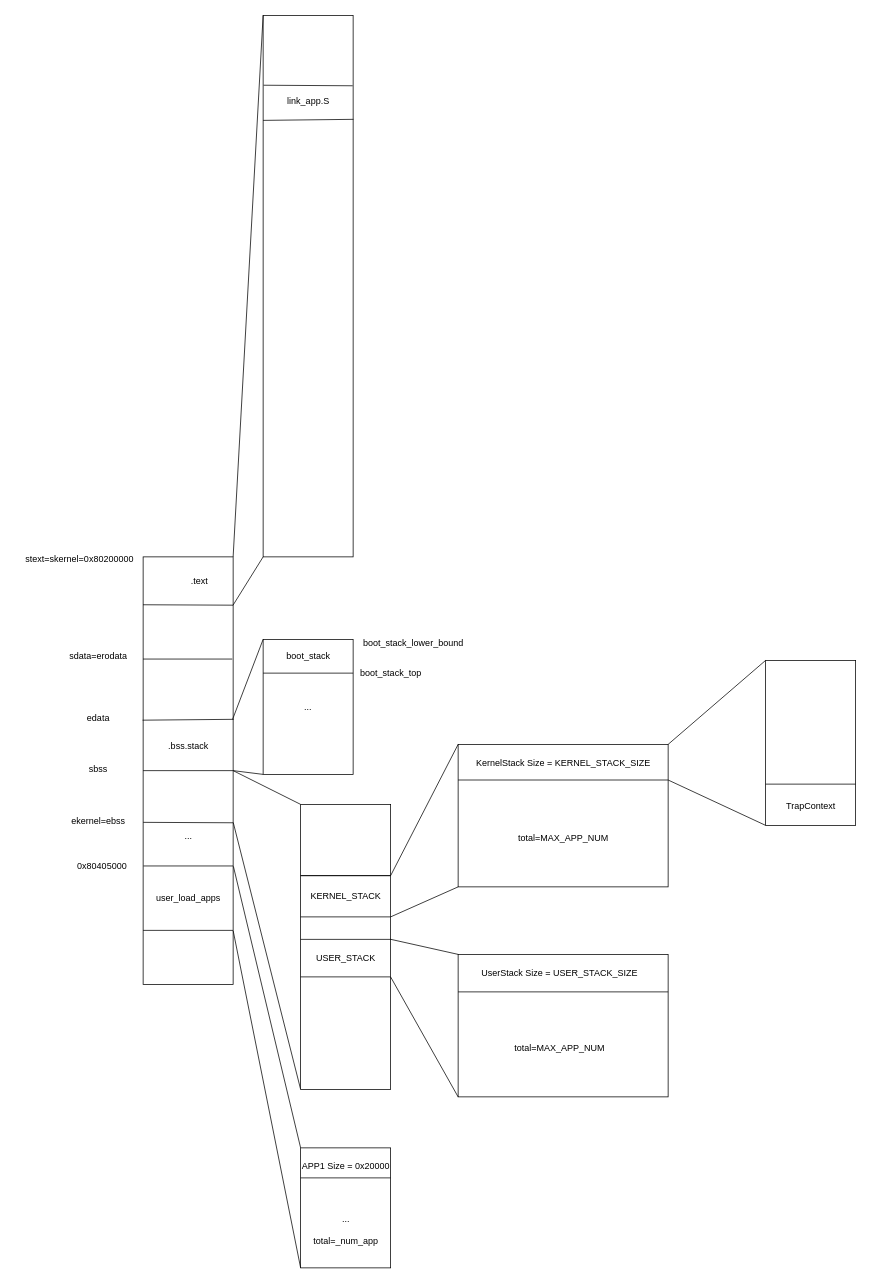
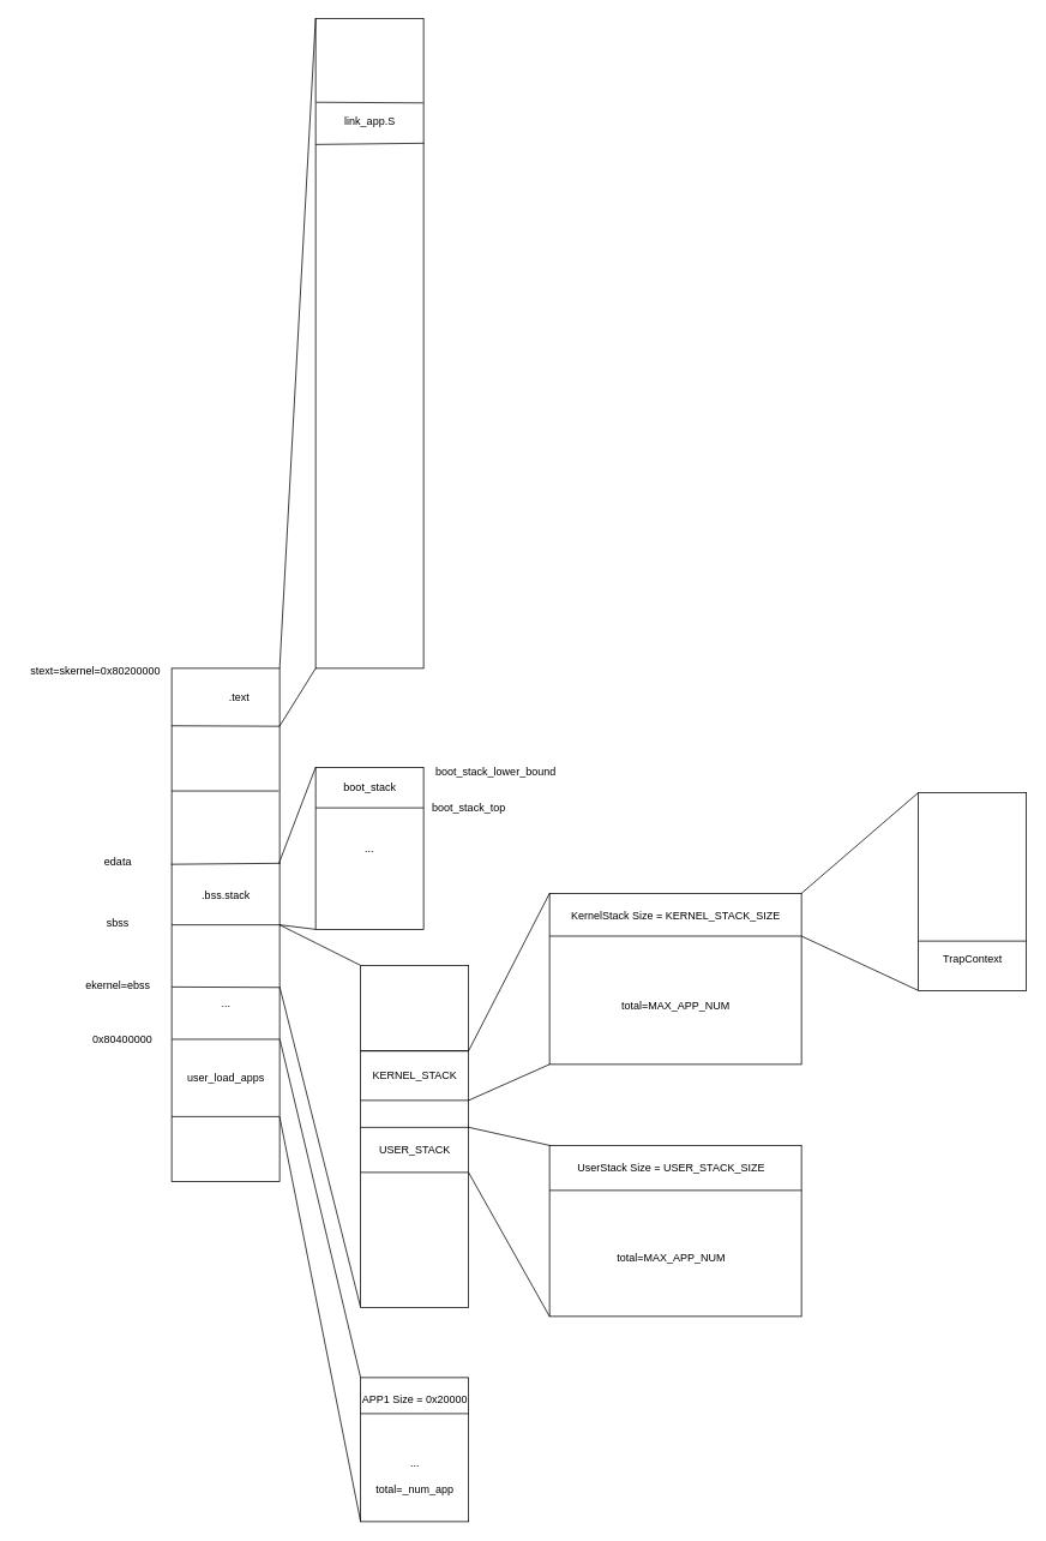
  <mxCell id="0" />
  <mxCell id="1" parent="0" />
  <mxCell id="2" value="" style="rounded=0;whiteSpace=wrap;html=1;" vertex="1" parent="1"><mxGeometry x="400" y="1530" width="120" height="160" as="geometry" /></mxCell>
  <mxCell id="3" value="" style="rounded=0;whiteSpace=wrap;html=1;" vertex="1" parent="1"><mxGeometry x="190" y="742" width="120" height="570" as="geometry" /></mxCell>
  <mxCell id="4" value="stext=skernel=0x80200000" style="text;html=1;align=center;verticalAlign=middle;resizable=0;points=[];autosize=1;strokeColor=none;fillColor=none;" vertex="1" parent="1"><mxGeometry x="20" y="730" width="170" height="30" as="geometry" /></mxCell>
- <mxCell id="5" value="sdata=erodata" style="text;html=1;align=center;verticalAlign=middle;resizable=0;points=[];autosize=1;strokeColor=none;fillColor=none;" vertex="1" parent="1"><mxGeometry x="80" y="860" width="100" height="30" as="geometry" /></mxCell>
  <mxCell id="6" value="edata" style="text;html=1;align=center;verticalAlign=middle;resizable=0;points=[];autosize=1;strokeColor=none;fillColor=none;" vertex="1" parent="1"><mxGeometry x="105" y="942" width="50" height="30" as="geometry" /></mxCell>
  <mxCell id="7" value="sbss" style="text;html=1;align=center;verticalAlign=middle;resizable=0;points=[];autosize=1;strokeColor=none;fillColor=none;" vertex="1" parent="1"><mxGeometry x="105" y="1010" width="50" height="30" as="geometry" /></mxCell>
  <mxCell id="8" value="ekernel=ebss" style="text;html=1;align=center;verticalAlign=middle;resizable=0;points=[];autosize=1;strokeColor=none;fillColor=none;" vertex="1" parent="1"><mxGeometry x="80" y="1080" width="100" height="30" as="geometry" /></mxCell>
  <mxCell id="9" value="" style="endArrow=none;html=1;rounded=0;exitX=-0.001;exitY=0.112;exitDx=0;exitDy=0;exitPerimeter=0;entryX=1;entryY=0.113;entryDx=0;entryDy=0;entryPerimeter=0;" edge="1" parent="1" source="3" target="3"><mxGeometry width="50" height="50" relative="1" as="geometry"><mxPoint x="300" y="872" as="sourcePoint" /><mxPoint x="350" y="822" as="targetPoint" /></mxGeometry></mxCell>
  <mxCell id="10" value="" style="endArrow=none;html=1;rounded=0;exitX=-0.001;exitY=0.239;exitDx=0;exitDy=0;exitPerimeter=0;entryX=0.991;entryY=0.239;entryDx=0;entryDy=0;entryPerimeter=0;" edge="1" parent="1" source="3" target="3"><mxGeometry width="50" height="50" relative="1" as="geometry"><mxPoint x="300" y="872" as="sourcePoint" /><mxPoint x="350" y="822" as="targetPoint" /></mxGeometry></mxCell>
  <mxCell id="11" value="" style="endArrow=none;html=1;rounded=0;exitX=-0.006;exitY=0.382;exitDx=0;exitDy=0;exitPerimeter=0;entryX=1.007;entryY=0.38;entryDx=0;entryDy=0;entryPerimeter=0;" edge="1" parent="1" source="3" target="3"><mxGeometry width="50" height="50" relative="1" as="geometry"><mxPoint x="300" y="922" as="sourcePoint" /><mxPoint x="350" y="872" as="targetPoint" /></mxGeometry></mxCell>
  <mxCell id="12" value="" style="endArrow=none;html=1;rounded=0;exitX=0;exitY=0.5;exitDx=0;exitDy=0;entryX=1;entryY=0.5;entryDx=0;entryDy=0;" edge="1" parent="1" source="3" target="3"><mxGeometry width="50" height="50" relative="1" as="geometry"><mxPoint x="300" y="1022" as="sourcePoint" /><mxPoint x="350" y="972" as="targetPoint" /></mxGeometry></mxCell>
  <mxCell id="13" value="" style="endArrow=none;html=1;rounded=0;exitX=0.001;exitY=0.621;exitDx=0;exitDy=0;exitPerimeter=0;entryX=1.003;entryY=0.622;entryDx=0;entryDy=0;entryPerimeter=0;" edge="1" parent="1" source="3" target="3"><mxGeometry width="50" height="50" relative="1" as="geometry"><mxPoint x="300" y="1062" as="sourcePoint" /><mxPoint x="309" y="1096" as="targetPoint" /></mxGeometry></mxCell>
  <mxCell id="14" value=".bss.stack" style="text;html=1;align=center;verticalAlign=middle;resizable=0;points=[];autosize=1;strokeColor=none;fillColor=none;" vertex="1" parent="1"><mxGeometry x="210" y="980" width="80" height="30" as="geometry" /></mxCell>
  <mxCell id="15" value="..." style="rounded=0;whiteSpace=wrap;html=1;" vertex="1" parent="1"><mxGeometry x="350" y="852" width="120" height="180" as="geometry" /></mxCell>
  <mxCell id="16" value="" style="endArrow=none;html=1;rounded=0;exitX=0.994;exitY=0.38;exitDx=0;exitDy=0;exitPerimeter=0;entryX=0;entryY=0;entryDx=0;entryDy=0;" edge="1" parent="1" source="3" target="15"><mxGeometry width="50" height="50" relative="1" as="geometry"><mxPoint x="300" y="1022" as="sourcePoint" /><mxPoint x="350" y="972" as="targetPoint" /></mxGeometry></mxCell>
  <mxCell id="17" value="" style="endArrow=none;html=1;rounded=0;exitX=1;exitY=0.5;exitDx=0;exitDy=0;entryX=0;entryY=1;entryDx=0;entryDy=0;" edge="1" parent="1" source="3" target="15"><mxGeometry width="50" height="50" relative="1" as="geometry"><mxPoint x="300" y="1022" as="sourcePoint" /><mxPoint x="350" y="972" as="targetPoint" /></mxGeometry></mxCell>
  <mxCell id="18" value="boot_stack_lower_bound" style="text;html=1;align=center;verticalAlign=middle;resizable=0;points=[];autosize=1;strokeColor=none;fillColor=none;" vertex="1" parent="1"><mxGeometry x="470" y="842" width="160" height="30" as="geometry" /></mxCell>
  <mxCell id="19" value="" style="endArrow=none;html=1;rounded=0;exitX=1;exitY=0.25;exitDx=0;exitDy=0;entryX=0;entryY=0.25;entryDx=0;entryDy=0;" edge="1" parent="1" source="15" target="15"><mxGeometry width="50" height="50" relative="1" as="geometry"><mxPoint x="300" y="1022" as="sourcePoint" /><mxPoint x="350" y="972" as="targetPoint" /></mxGeometry></mxCell>
  <mxCell id="20" value="boot_stack_top" style="text;html=1;align=center;verticalAlign=middle;resizable=0;points=[];autosize=1;strokeColor=none;fillColor=none;" vertex="1" parent="1"><mxGeometry x="470" y="882" width="100" height="30" as="geometry" /></mxCell>
  <mxCell id="21" value="boot_stack" style="text;html=1;align=center;verticalAlign=middle;resizable=0;points=[];autosize=1;strokeColor=none;fillColor=none;" vertex="1" parent="1"><mxGeometry x="370" y="860" width="80" height="30" as="geometry" /></mxCell>
  <mxCell id="22" value="..." style="text;html=1;align=center;verticalAlign=middle;resizable=0;points=[];autosize=1;strokeColor=none;fillColor=none;" vertex="1" parent="1"><mxGeometry x="235" y="1100" width="30" height="30" as="geometry" /></mxCell>
  <mxCell id="23" value=".text" style="text;html=1;align=center;verticalAlign=middle;resizable=0;points=[];autosize=1;strokeColor=none;fillColor=none;" vertex="1" parent="1"><mxGeometry x="240" y="760" width="50" height="30" as="geometry" /></mxCell>
  <mxCell id="24" value="" style="endArrow=none;html=1;rounded=0;exitX=1;exitY=0.5;exitDx=0;exitDy=0;entryX=0;entryY=0;entryDx=0;entryDy=0;" edge="1" parent="1" source="3" target="26"><mxGeometry width="50" height="50" relative="1" as="geometry"><mxPoint x="330" y="1042" as="sourcePoint" /><mxPoint x="420" y="1062" as="targetPoint" /></mxGeometry></mxCell>
  <mxCell id="25" value="" style="endArrow=none;html=1;rounded=0;exitX=1.002;exitY=0.622;exitDx=0;exitDy=0;exitPerimeter=0;entryX=0;entryY=1;entryDx=0;entryDy=0;" edge="1" parent="1" source="3" target="26"><mxGeometry width="50" height="50" relative="1" as="geometry"><mxPoint x="470" y="1172" as="sourcePoint" /><mxPoint x="360" y="1192" as="targetPoint" /></mxGeometry></mxCell>
  <mxCell id="26" value="" style="rounded=0;whiteSpace=wrap;html=1;" vertex="1" parent="1"><mxGeometry x="400" y="1072" width="120" height="380" as="geometry" /></mxCell>
  <mxCell id="27" value="" style="endArrow=none;html=1;rounded=0;exitX=0;exitY=0.25;exitDx=0;exitDy=0;entryX=1;entryY=0.25;entryDx=0;entryDy=0;" edge="1" parent="1" source="26" target="26"><mxGeometry width="50" height="50" relative="1" as="geometry"><mxPoint x="500" y="1202" as="sourcePoint" /><mxPoint x="550" y="1152" as="targetPoint" /></mxGeometry></mxCell>
  <mxCell id="28" value="" style="endArrow=none;html=1;rounded=0;exitX=0;exitY=0.25;exitDx=0;exitDy=0;entryX=1;entryY=0.25;entryDx=0;entryDy=0;" edge="1" parent="1"><mxGeometry width="50" height="50" relative="1" as="geometry"><mxPoint x="400" y="1222" as="sourcePoint" /><mxPoint x="520" y="1222" as="targetPoint" /></mxGeometry></mxCell>
  <mxCell id="29" value="" style="endArrow=none;html=1;rounded=0;exitX=0;exitY=0.25;exitDx=0;exitDy=0;entryX=1;entryY=0.25;entryDx=0;entryDy=0;" edge="1" parent="1"><mxGeometry width="50" height="50" relative="1" as="geometry"><mxPoint x="400" y="1302" as="sourcePoint" /><mxPoint x="520" y="1302" as="targetPoint" /></mxGeometry></mxCell>
  <mxCell id="30" value="" style="endArrow=none;html=1;rounded=0;exitX=0;exitY=0.25;exitDx=0;exitDy=0;entryX=1;entryY=0.25;entryDx=0;entryDy=0;" edge="1" parent="1"><mxGeometry width="50" height="50" relative="1" as="geometry"><mxPoint x="400" y="1252" as="sourcePoint" /><mxPoint x="520" y="1252" as="targetPoint" /></mxGeometry></mxCell>
  <mxCell id="31" value="KERNEL_STACK" style="text;html=1;align=center;verticalAlign=middle;resizable=0;points=[];autosize=1;strokeColor=none;fillColor=none;" vertex="1" parent="1"><mxGeometry x="400" y="1180" width="120" height="30" as="geometry" /></mxCell>
  <mxCell id="32" value="USER_STACK" style="text;html=1;align=center;verticalAlign=middle;resizable=0;points=[];autosize=1;strokeColor=none;fillColor=none;" vertex="1" parent="1"><mxGeometry x="410" y="1262" width="100" height="30" as="geometry" /></mxCell>
  <mxCell id="33" value="" style="rounded=0;whiteSpace=wrap;html=1;" vertex="1" parent="1"><mxGeometry x="610" y="992" width="280" height="190" as="geometry" /></mxCell>
  <mxCell id="34" value="" style="rounded=0;whiteSpace=wrap;html=1;" vertex="1" parent="1"><mxGeometry x="610" y="1272" width="280" height="190" as="geometry" /></mxCell>
  <mxCell id="35" value="" style="endArrow=none;html=1;rounded=0;exitX=1;exitY=0.25;exitDx=0;exitDy=0;entryX=0;entryY=0;entryDx=0;entryDy=0;" edge="1" parent="1" source="26" target="33"><mxGeometry width="50" height="50" relative="1" as="geometry"><mxPoint x="590" y="1222" as="sourcePoint" /><mxPoint x="640" y="1172" as="targetPoint" /></mxGeometry></mxCell>
  <mxCell id="36" value="" style="endArrow=none;html=1;rounded=0;entryX=0;entryY=1;entryDx=0;entryDy=0;" edge="1" parent="1" target="33"><mxGeometry width="50" height="50" relative="1" as="geometry"><mxPoint x="520" y="1222" as="sourcePoint" /><mxPoint x="650" y="1132" as="targetPoint" /></mxGeometry></mxCell>
  <mxCell id="37" value="" style="endArrow=none;html=1;rounded=0;exitX=0.994;exitY=0.473;exitDx=0;exitDy=0;exitPerimeter=0;entryX=0;entryY=0;entryDx=0;entryDy=0;" edge="1" parent="1" source="26" target="34"><mxGeometry width="50" height="50" relative="1" as="geometry"><mxPoint x="530" y="1392" as="sourcePoint" /><mxPoint x="580" y="1342" as="targetPoint" /></mxGeometry></mxCell>
  <mxCell id="38" value="" style="endArrow=none;html=1;rounded=0;exitX=1.001;exitY=0.606;exitDx=0;exitDy=0;exitPerimeter=0;entryX=0;entryY=1;entryDx=0;entryDy=0;" edge="1" parent="1" source="26" target="34"><mxGeometry width="50" height="50" relative="1" as="geometry"><mxPoint x="550" y="1322" as="sourcePoint" /><mxPoint x="590" y="1332" as="targetPoint" /></mxGeometry></mxCell>
  <mxCell id="39" value="" style="endArrow=none;html=1;rounded=0;exitX=0;exitY=0.25;exitDx=0;exitDy=0;" edge="1" parent="1" target="33"><mxGeometry width="50" height="50" relative="1" as="geometry"><mxPoint x="610" y="1022" as="sourcePoint" /><mxPoint x="730" y="1022" as="targetPoint" /></mxGeometry></mxCell>
  <mxCell id="40" value="" style="endArrow=none;html=1;rounded=0;exitX=0;exitY=0.25;exitDx=0;exitDy=0;entryX=1;entryY=0.25;entryDx=0;entryDy=0;" edge="1" parent="1"><mxGeometry width="50" height="50" relative="1" as="geometry"><mxPoint x="400" y="1167" as="sourcePoint" /><mxPoint x="520" y="1167" as="targetPoint" /></mxGeometry></mxCell>
  <mxCell id="41" value="" style="endArrow=none;html=1;rounded=0;exitX=0;exitY=0.25;exitDx=0;exitDy=0;" edge="1" parent="1" target="34"><mxGeometry width="50" height="50" relative="1" as="geometry"><mxPoint x="610" y="1302" as="sourcePoint" /><mxPoint x="730" y="1302" as="targetPoint" /></mxGeometry></mxCell>
  <mxCell id="42" value="KernelStack Size = KERNEL_STACK_SIZE" style="text;html=1;align=center;verticalAlign=middle;resizable=0;points=[];autosize=1;strokeColor=none;fillColor=none;" vertex="1" parent="1"><mxGeometry x="620" y="1002" width="260" height="30" as="geometry" /></mxCell>
  <mxCell id="43" value="UserStack Size =&amp;nbsp;USER_STACK_SIZE&lt;span style=&quot;font-family: monospace; font-size: 0px; text-align: start;&quot;&gt;%3CmxGraphModel%3E%3Croot%3E%3CmxCell%20id%3D%220%22%2F%3E%3CmxCell%20id%3D%221%22%20parent%3D%220%22%2F%3E%3CmxCell%20id%3D%222%22%20value%3D%22%22%20style%3D%22endArrow%3Dnone%3Bhtml%3D1%3Brounded%3D0%3BexitX%3D0%3BexitY%3D0.25%3BexitDx%3D0%3BexitDy%3D0%3BentryX%3D1%3BentryY%3D0.25%3BentryDx%3D0%3BentryDy%3D0%3B%22%20edge%3D%221%22%20parent%3D%221%22%3E%3CmxGeometry%20width%3D%2250%22%20height%3D%2250%22%20relative%3D%221%22%20as%3D%22geometry%22%3E%3CmxPoint%20x%3D%22560%22%20y%3D%22398%22%20as%3D%22sourcePoint%22%2F%3E%3CmxPoint%20x%3D%22770%22%20y%3D%22398%22%20as%3D%22targetPoint%22%2F%3E%3C%2FmxGeometry%3E%3C%2FmxCell%3E%3C%2Froot%3E%3C%2FmxGraphModel%3E&lt;/span&gt;" style="text;html=1;align=center;verticalAlign=middle;resizable=0;points=[];autosize=1;strokeColor=none;fillColor=none;" vertex="1" parent="1"><mxGeometry x="630" y="1282" width="230" height="30" as="geometry" /></mxCell>
  <mxCell id="44" value="total=MAX_APP_NUM" style="text;html=1;align=center;verticalAlign=middle;resizable=0;points=[];autosize=1;strokeColor=none;fillColor=none;" vertex="1" parent="1"><mxGeometry x="680" y="1102" width="140" height="30" as="geometry" /></mxCell>
  <mxCell id="45" value="total=MAX_APP_NUM" style="text;html=1;align=center;verticalAlign=middle;resizable=0;points=[];autosize=1;strokeColor=none;fillColor=none;" vertex="1" parent="1"><mxGeometry x="675" y="1382" width="140" height="30" as="geometry" /></mxCell>
  <mxCell id="46" value="" style="endArrow=none;html=1;rounded=0;exitX=0;exitY=0.25;exitDx=0;exitDy=0;entryX=1;entryY=0.25;entryDx=0;entryDy=0;" edge="1" parent="1" source="33" target="33"><mxGeometry width="50" height="50" relative="1" as="geometry"><mxPoint x="680" y="1092" as="sourcePoint" /><mxPoint x="730" y="1042" as="targetPoint" /></mxGeometry></mxCell>
  <mxCell id="47" value="" style="endArrow=none;html=1;rounded=0;exitX=0;exitY=0.25;exitDx=0;exitDy=0;entryX=1;entryY=0.25;entryDx=0;entryDy=0;" edge="1" parent="1"><mxGeometry width="50" height="50" relative="1" as="geometry"><mxPoint x="610" y="1322" as="sourcePoint" /><mxPoint x="890" y="1322" as="targetPoint" /></mxGeometry></mxCell>
  <mxCell id="48" value="" style="rounded=0;whiteSpace=wrap;html=1;" vertex="1" parent="1"><mxGeometry x="1020" y="880" width="120" height="220" as="geometry" /></mxCell>
  <mxCell id="49" value="" style="endArrow=none;html=1;rounded=0;exitX=1;exitY=0;exitDx=0;exitDy=0;entryX=0;entryY=0;entryDx=0;entryDy=0;" edge="1" parent="1" source="33" target="48"><mxGeometry width="50" height="50" relative="1" as="geometry"><mxPoint x="790" y="910" as="sourcePoint" /><mxPoint x="950" y="850" as="targetPoint" /></mxGeometry></mxCell>
  <mxCell id="50" value="" style="endArrow=none;html=1;rounded=0;exitX=1;exitY=0.25;exitDx=0;exitDy=0;entryX=0;entryY=1;entryDx=0;entryDy=0;" edge="1" parent="1" source="33" target="48"><mxGeometry width="50" height="50" relative="1" as="geometry"><mxPoint x="870" y="1020" as="sourcePoint" /><mxPoint x="920" y="970" as="targetPoint" /></mxGeometry></mxCell>
  <mxCell id="51" value="" style="endArrow=none;html=1;rounded=0;exitX=0;exitY=0.75;exitDx=0;exitDy=0;entryX=1;entryY=0.75;entryDx=0;entryDy=0;" edge="1" parent="1" source="48" target="48"><mxGeometry width="50" height="50" relative="1" as="geometry"><mxPoint x="870" y="1020" as="sourcePoint" /><mxPoint x="920" y="970" as="targetPoint" /></mxGeometry></mxCell>
- <mxCell id="52" value="TrapContext" style="text;html=1;align=center;verticalAlign=middle;resizable=0;points=[];autosize=1;strokeColor=none;fillColor=none;" vertex="1" parent="1"><mxGeometry x="1035" y="1060" width="90" height="30" as="geometry" /></mxCell>
+ <mxCell id="52" value="TrapContext" style="text;html=1;align=center;verticalAlign=middle;resizable=0;points=[];autosize=1;strokeColor=none;fillColor=none;" vertex="1" parent="1"><mxGeometry x="1035" y="1050" width="90" height="30" as="geometry" /></mxCell>
  <mxCell id="53" value="" style="rounded=0;whiteSpace=wrap;html=1;" vertex="1" parent="1"><mxGeometry x="350" y="20" width="120" height="722" as="geometry" /></mxCell>
  <mxCell id="54" value="" style="endArrow=none;html=1;rounded=0;exitX=1;exitY=0;exitDx=0;exitDy=0;entryX=0;entryY=0;entryDx=0;entryDy=0;" edge="1" parent="1" source="3" target="53"><mxGeometry width="50" height="50" relative="1" as="geometry"><mxPoint x="310" y="740" as="sourcePoint" /><mxPoint x="290" y="620" as="targetPoint" /></mxGeometry></mxCell>
  <mxCell id="55" value="" style="endArrow=none;html=1;rounded=0;exitX=0.999;exitY=0.113;exitDx=0;exitDy=0;exitPerimeter=0;entryX=0;entryY=1;entryDx=0;entryDy=0;" edge="1" parent="1" source="3" target="53"><mxGeometry width="50" height="50" relative="1" as="geometry"><mxPoint x="320" y="800" as="sourcePoint" /><mxPoint x="330" y="830" as="targetPoint" /></mxGeometry></mxCell>
  <mxCell id="56" value="" style="endArrow=none;html=1;rounded=0;exitX=0.005;exitY=0.129;exitDx=0;exitDy=0;exitPerimeter=0;entryX=0.995;entryY=0.13;entryDx=0;entryDy=0;entryPerimeter=0;" edge="1" parent="1" source="53" target="53"><mxGeometry width="50" height="50" relative="1" as="geometry"><mxPoint x="460" y="210" as="sourcePoint" /><mxPoint x="510" y="160" as="targetPoint" /></mxGeometry></mxCell>
  <mxCell id="57" value="" style="endArrow=none;html=1;rounded=0;exitX=0.005;exitY=0.129;exitDx=0;exitDy=0;exitPerimeter=0;entryX=1.004;entryY=0.192;entryDx=0;entryDy=0;entryPerimeter=0;" edge="1" parent="1" target="53"><mxGeometry width="50" height="50" relative="1" as="geometry"><mxPoint x="350" y="160" as="sourcePoint" /><mxPoint x="468" y="161" as="targetPoint" /></mxGeometry></mxCell>
  <mxCell id="58" value="link_app.S" style="text;html=1;align=center;verticalAlign=middle;resizable=0;points=[];autosize=1;strokeColor=none;fillColor=none;" vertex="1" parent="1"><mxGeometry x="370" y="120" width="80" height="30" as="geometry" /></mxCell>
- <mxCell id="59" value="0x80405000" style="text;html=1;align=center;verticalAlign=middle;resizable=0;points=[];autosize=1;strokeColor=none;fillColor=none;" vertex="1" parent="1"><mxGeometry x="90" y="1140" width="90" height="30" as="geometry" /></mxCell>
+ <mxCell id="59" value="0x80400000" style="text;html=1;align=center;verticalAlign=middle;resizable=0;points=[];autosize=1;strokeColor=none;fillColor=none;" vertex="1" parent="1"><mxGeometry x="90" y="1140" width="90" height="30" as="geometry" /></mxCell>
  <mxCell id="60" value="" style="endArrow=none;html=1;rounded=0;exitX=0.003;exitY=0.723;exitDx=0;exitDy=0;exitPerimeter=0;entryX=1;entryY=0.723;entryDx=0;entryDy=0;entryPerimeter=0;" edge="1" parent="1" source="3" target="3"><mxGeometry width="50" height="50" relative="1" as="geometry"><mxPoint x="250" y="1180" as="sourcePoint" /><mxPoint x="300" y="1130" as="targetPoint" /></mxGeometry></mxCell>
  <mxCell id="61" value="user_load_apps" style="text;html=1;align=center;verticalAlign=middle;resizable=0;points=[];autosize=1;strokeColor=none;fillColor=none;" vertex="1" parent="1"><mxGeometry x="195" y="1182" width="110" height="30" as="geometry" /></mxCell>
  <mxCell id="62" value="total=_num_app" style="text;html=1;align=center;verticalAlign=middle;resizable=0;points=[];autosize=1;strokeColor=none;fillColor=none;" vertex="1" parent="1"><mxGeometry x="405" y="1640" width="110" height="30" as="geometry" /></mxCell>
  <mxCell id="63" value="" style="endArrow=none;html=1;rounded=0;exitX=0;exitY=0.5;exitDx=0;exitDy=0;entryX=1;entryY=0.5;entryDx=0;entryDy=0;" edge="1" parent="1"><mxGeometry width="50" height="50" relative="1" as="geometry"><mxPoint x="190" y="1240" as="sourcePoint" /><mxPoint x="310" y="1240" as="targetPoint" /></mxGeometry></mxCell>
  <mxCell id="64" style="edgeStyle=orthogonalEdgeStyle;rounded=0;orthogonalLoop=1;jettySize=auto;html=1;exitX=0.5;exitY=1;exitDx=0;exitDy=0;" edge="1" parent="1" source="26" target="26"><mxGeometry relative="1" as="geometry" /></mxCell>
  <mxCell id="65" value="" style="endArrow=none;html=1;rounded=0;exitX=1.003;exitY=0.724;exitDx=0;exitDy=0;exitPerimeter=0;entryX=0;entryY=0;entryDx=0;entryDy=0;" edge="1" parent="1" source="3" target="2"><mxGeometry width="50" height="50" relative="1" as="geometry"><mxPoint x="319.76" y="1159.63" as="sourcePoint" /><mxPoint x="410" y="1234.38" as="targetPoint" /></mxGeometry></mxCell>
  <mxCell id="66" value="" style="endArrow=none;html=1;rounded=0;exitX=1.001;exitY=0.875;exitDx=0;exitDy=0;exitPerimeter=0;" edge="1" parent="1" source="3"><mxGeometry width="50" height="50" relative="1" as="geometry"><mxPoint x="320" y="1220" as="sourcePoint" /><mxPoint x="400" y="1690" as="targetPoint" /></mxGeometry></mxCell>
  <mxCell id="67" value="..." style="text;html=1;align=center;verticalAlign=middle;resizable=0;points=[];autosize=1;strokeColor=none;fillColor=none;" vertex="1" parent="1"><mxGeometry x="445" y="1610" width="30" height="30" as="geometry" /></mxCell>
  <mxCell id="68" value="" style="endArrow=none;html=1;rounded=0;entryX=0;entryY=0.25;entryDx=0;entryDy=0;exitX=1;exitY=0.25;exitDx=0;exitDy=0;" edge="1" parent="1" source="2" target="2"><mxGeometry width="50" height="50" relative="1" as="geometry"><mxPoint x="540" y="1602.5" as="sourcePoint" /><mxPoint x="420" y="1570" as="targetPoint" /></mxGeometry></mxCell>
  <mxCell id="69" value="APP1 Size = 0x20000" style="text;html=1;align=center;verticalAlign=middle;resizable=0;points=[];autosize=1;strokeColor=none;fillColor=none;" vertex="1" parent="1"><mxGeometry x="390" y="1540" width="140" height="30" as="geometry" /></mxCell>
